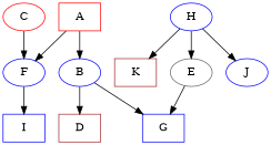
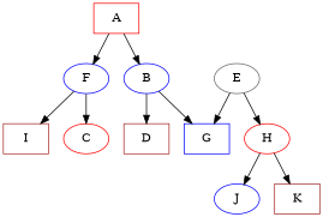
  digraph {
    node [color=blue shape=ellipse]
    A [color=red shape=box]
    B
    F
    D [color=brown shape=box]
    G [shape=box]
    C [color=red]
-   I [shape=box]
+   I [color=brown shape=box]
    E [color=gray40]
-   H
+   H [color=red]
    J
    K [color=brown shape=box]
    A -> B
    A -> F
    B -> D
    B -> G
-   C -> F
+   F -> C
    F -> I
    E -> G
-   H -> E
+   E -> H
    H -> J
    H -> K
  }
